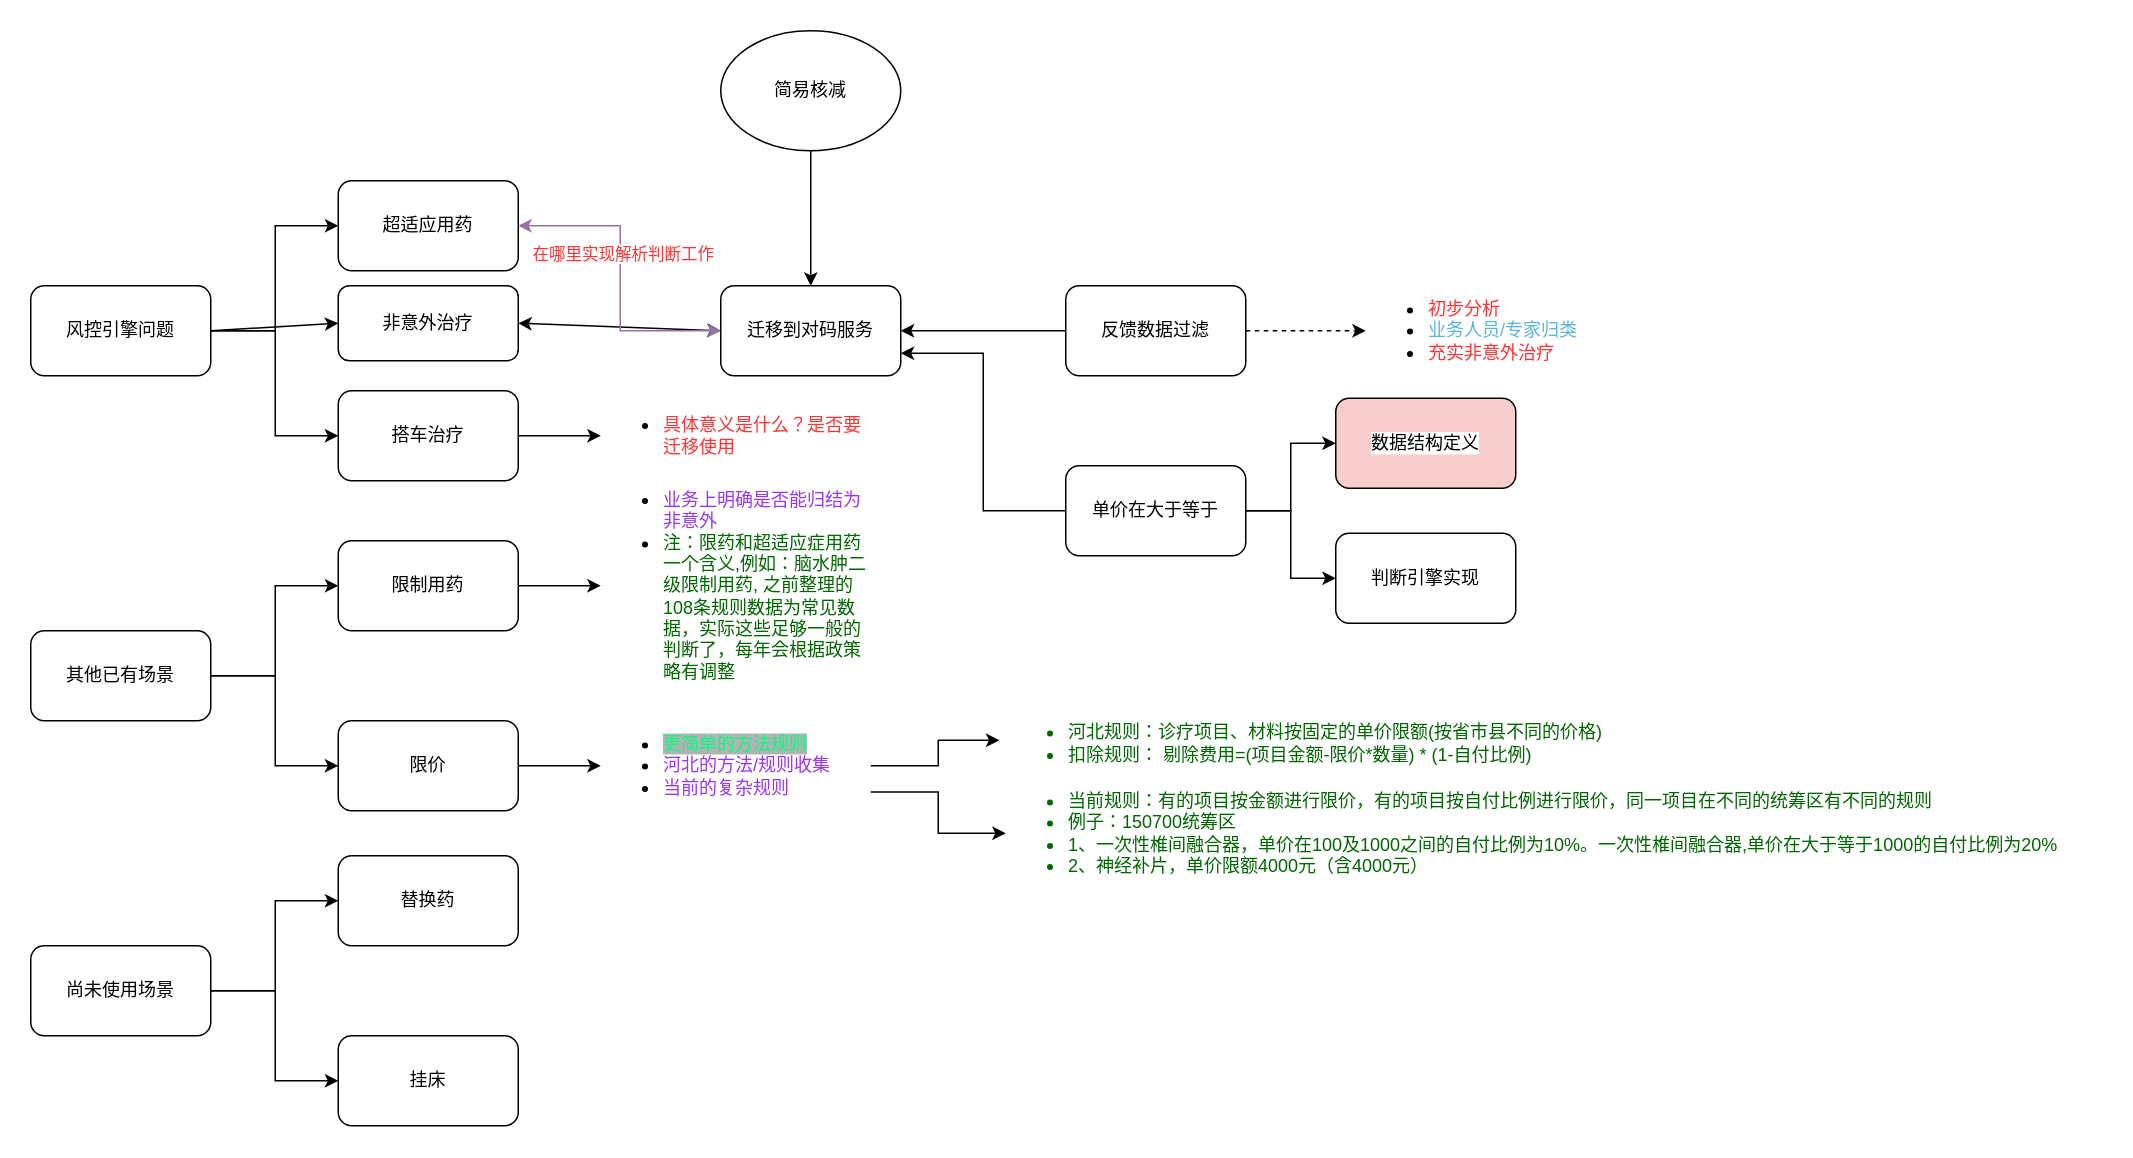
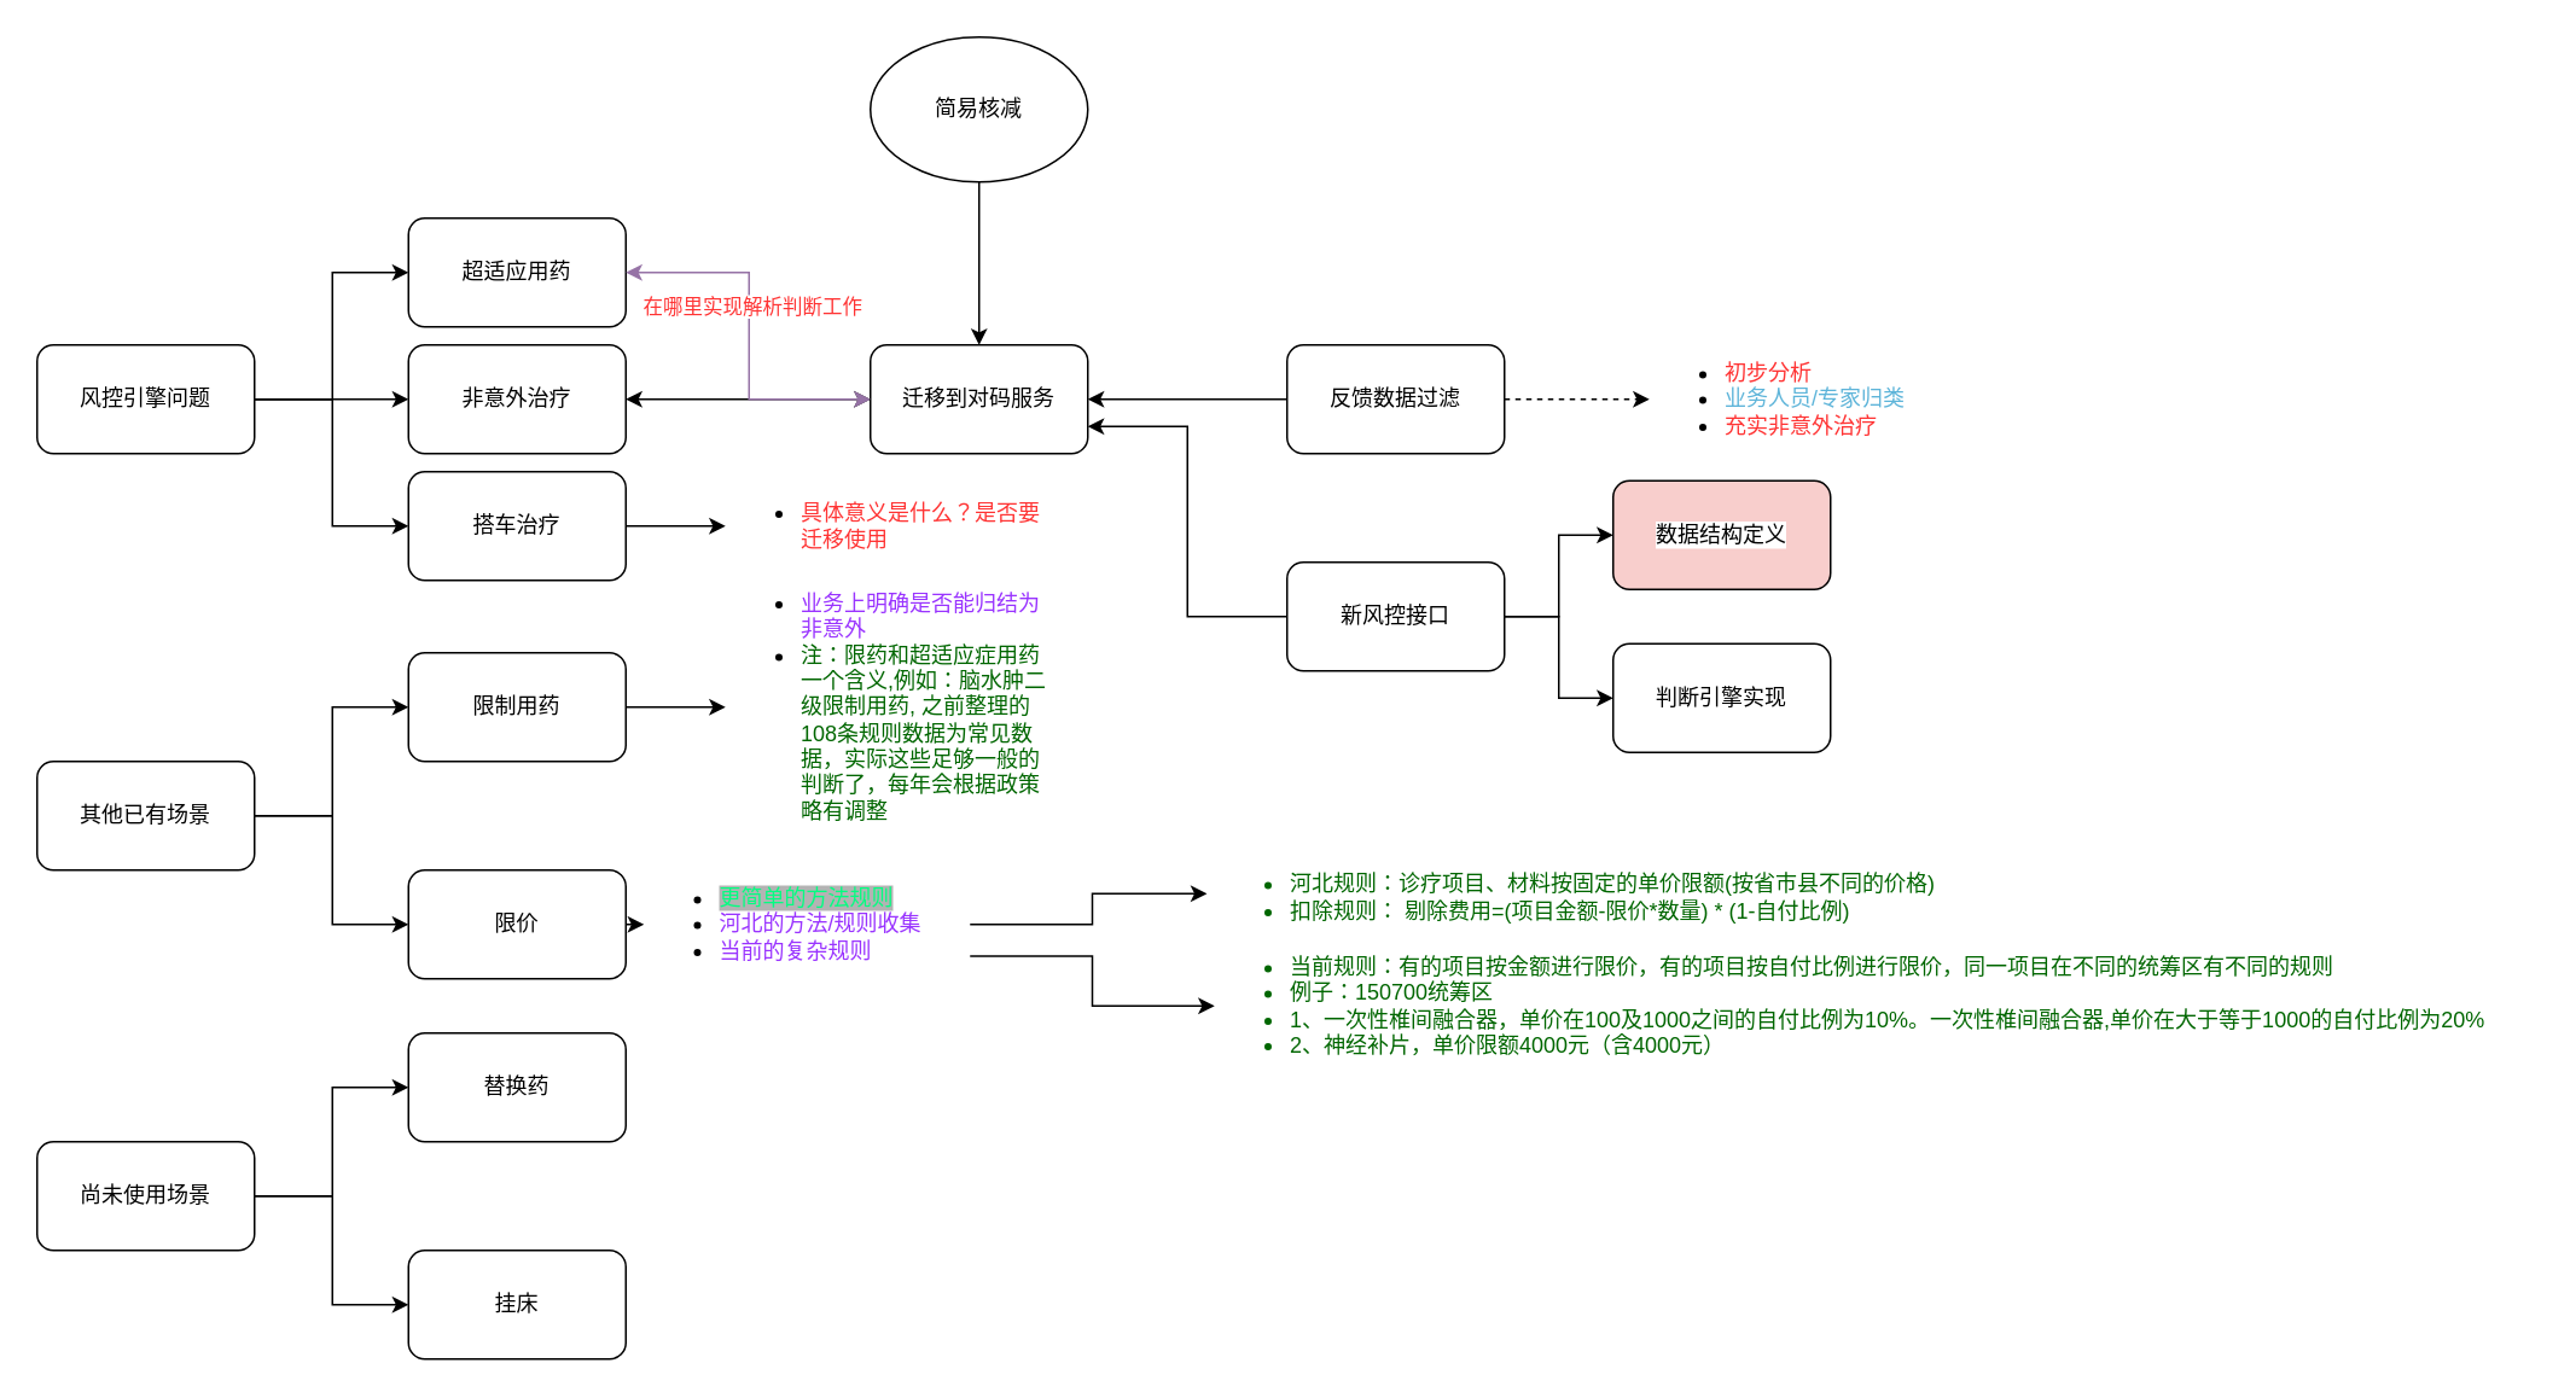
  <mxCell id="0" />
  <mxCell id="1" parent="0" />
  <mxCell id="2" value="风控引擎问题" style="rounded=1;whiteSpace=wrap;html=1;" parent="1" vertex="1"><mxGeometry x="20" y="190" width="120" height="60" as="geometry" /></mxCell>
  <mxCell id="3" value="超适应用药" style="rounded=1;whiteSpace=wrap;html=1;" parent="1" vertex="1"><mxGeometry x="225" y="120" width="120" height="60" as="geometry" /></mxCell>
- <mxCell id="4" value="非意外治疗" style="rounded=1;whiteSpace=wrap;html=1;" parent="1" vertex="1"><mxGeometry x="225" y="190" width="120" height="50" as="geometry" /></mxCell>
+ <mxCell id="4" value="非意外治疗" style="rounded=1;whiteSpace=wrap;html=1;" parent="1" vertex="1"><mxGeometry x="225" y="190" width="120" height="60" as="geometry" /></mxCell>
  <mxCell id="5" value="搭车治疗" style="rounded=1;whiteSpace=wrap;html=1;" parent="1" vertex="1"><mxGeometry x="225" y="260" width="120" height="60" as="geometry" /></mxCell>
  <mxCell id="6" value="" style="edgeStyle=elbowEdgeStyle;elbow=horizontal;endArrow=classic;html=1;rounded=0;entryX=0;entryY=0.5;entryDx=0;entryDy=0;exitX=1;exitY=0.5;exitDx=0;exitDy=0;" parent="1" source="2" target="3" edge="1"><mxGeometry width="50" height="50" relative="1" as="geometry"><mxPoint x="200" y="500" as="sourcePoint" /><mxPoint x="250" y="450" as="targetPoint" /></mxGeometry></mxCell>
  <mxCell id="7" value="" style="edgeStyle=elbowEdgeStyle;elbow=horizontal;endArrow=classic;html=1;rounded=0;entryX=0;entryY=0.5;entryDx=0;entryDy=0;exitX=1;exitY=0.5;exitDx=0;exitDy=0;" parent="1" source="2" target="5" edge="1"><mxGeometry width="50" height="50" relative="1" as="geometry"><mxPoint x="150" y="230" as="sourcePoint" /><mxPoint x="235" y="160" as="targetPoint" /></mxGeometry></mxCell>
  <mxCell id="8" value="" style="endArrow=classic;html=1;rounded=0;entryX=0;entryY=0.5;entryDx=0;entryDy=0;exitX=1;exitY=0.5;exitDx=0;exitDy=0;" parent="1" source="2" target="4" edge="1"><mxGeometry width="50" height="50" relative="1" as="geometry"><mxPoint x="200" y="500" as="sourcePoint" /><mxPoint x="250" y="450" as="targetPoint" /></mxGeometry></mxCell>
  <mxCell id="9" value="迁移到对码服务" style="rounded=1;whiteSpace=wrap;html=1;" parent="1" vertex="1"><mxGeometry x="480" y="190" width="120" height="60" as="geometry" /></mxCell>
  <mxCell id="10" value="" style="endArrow=classic;startArrow=classic;html=1;rounded=0;entryX=0;entryY=0.5;entryDx=0;entryDy=0;exitX=1;exitY=0.5;exitDx=0;exitDy=0;" parent="1" source="4" target="9" edge="1"><mxGeometry width="50" height="50" relative="1" as="geometry"><mxPoint x="200" y="500" as="sourcePoint" /><mxPoint x="250" y="450" as="targetPoint" /></mxGeometry></mxCell>
  <mxCell id="11" value="简易核减" style="ellipse;whiteSpace=wrap;html=1;" parent="1" vertex="1"><mxGeometry x="480" y="20" width="120" height="80" as="geometry" /></mxCell>
  <mxCell id="12" value="" style="endArrow=classic;html=1;rounded=0;exitX=0.5;exitY=1;exitDx=0;exitDy=0;entryX=0.5;entryY=0;entryDx=0;entryDy=0;" parent="1" source="11" target="9" edge="1"><mxGeometry width="50" height="50" relative="1" as="geometry"><mxPoint x="200" y="500" as="sourcePoint" /><mxPoint x="250" y="450" as="targetPoint" /></mxGeometry></mxCell>
  <mxCell id="13" value="其他已有场景" style="rounded=1;whiteSpace=wrap;html=1;" parent="1" vertex="1"><mxGeometry x="20" y="420" width="120" height="60" as="geometry" /></mxCell>
  <mxCell id="14" value="尚未使用场景" style="rounded=1;whiteSpace=wrap;html=1;" parent="1" vertex="1"><mxGeometry x="20" y="630" width="120" height="60" as="geometry" /></mxCell>
  <mxCell id="15" value="替换药" style="rounded=1;whiteSpace=wrap;html=1;" parent="1" vertex="1"><mxGeometry x="225" y="570" width="120" height="60" as="geometry" /></mxCell>
  <mxCell id="16" value="" style="edgeStyle=elbowEdgeStyle;elbow=horizontal;endArrow=classic;html=1;rounded=0;exitX=1;exitY=0.5;exitDx=0;exitDy=0;entryX=0;entryY=0.5;entryDx=0;entryDy=0;" parent="1" source="14" target="15" edge="1"><mxGeometry width="50" height="50" relative="1" as="geometry"><mxPoint x="200" y="500" as="sourcePoint" /><mxPoint x="250" y="450" as="targetPoint" /></mxGeometry></mxCell>
  <mxCell id="17" value="挂床" style="rounded=1;whiteSpace=wrap;html=1;" parent="1" vertex="1"><mxGeometry x="225" y="690" width="120" height="60" as="geometry" /></mxCell>
  <mxCell id="18" value="" style="edgeStyle=elbowEdgeStyle;elbow=horizontal;endArrow=classic;html=1;rounded=0;entryX=0;entryY=0.5;entryDx=0;entryDy=0;" parent="1" source="14" target="17" edge="1"><mxGeometry width="50" height="50" relative="1" as="geometry"><mxPoint x="150" y="670" as="sourcePoint" /><mxPoint x="235" y="610" as="targetPoint" /></mxGeometry></mxCell>
  <mxCell id="19" value="限制用药" style="rounded=1;whiteSpace=wrap;html=1;" parent="1" vertex="1"><mxGeometry x="225" y="360" width="120" height="60" as="geometry" /></mxCell>
  <mxCell id="20" value="限价" style="rounded=1;whiteSpace=wrap;html=1;" parent="1" vertex="1"><mxGeometry x="225" y="480" width="120" height="60" as="geometry" /></mxCell>
  <mxCell id="21" value="" style="edgeStyle=elbowEdgeStyle;elbow=horizontal;endArrow=classic;html=1;rounded=0;exitX=1;exitY=0.5;exitDx=0;exitDy=0;entryX=0;entryY=0.5;entryDx=0;entryDy=0;" parent="1" source="13" target="19" edge="1"><mxGeometry width="50" height="50" relative="1" as="geometry"><mxPoint x="200" y="500" as="sourcePoint" /><mxPoint x="250" y="450" as="targetPoint" /></mxGeometry></mxCell>
  <mxCell id="22" value="" style="edgeStyle=elbowEdgeStyle;elbow=horizontal;endArrow=classic;html=1;rounded=0;exitX=1;exitY=0.5;exitDx=0;exitDy=0;entryX=0;entryY=0.5;entryDx=0;entryDy=0;" parent="1" source="13" target="20" edge="1"><mxGeometry width="50" height="50" relative="1" as="geometry"><mxPoint x="150" y="460" as="sourcePoint" /><mxPoint x="235" y="400" as="targetPoint" /></mxGeometry></mxCell>
  <mxCell id="23" value="" style="edgeStyle=orthogonalEdgeStyle;rounded=0;orthogonalLoop=1;jettySize=auto;html=1;fontColor=#006600;entryX=-0.01;entryY=0.471;entryDx=0;entryDy=0;entryPerimeter=0;" edge="1" parent="1" source="24" target="42"><mxGeometry relative="1" as="geometry"><mxPoint x="680" y="510" as="targetPoint" /></mxGeometry></mxCell>
- <mxCell id="24" value="&lt;ul&gt;&lt;li&gt;&lt;font style=&quot;background-color: rgb(179, 179, 179);&quot; color=&quot;#00ff80&quot;&gt;更简单的方法规则&lt;/font&gt;&lt;/li&gt;&lt;li&gt;&lt;font color=&quot;#9933ff&quot;&gt;河北的方法/规则收集&lt;/font&gt;&lt;/li&gt;&lt;li&gt;&lt;font color=&quot;#9933ff&quot;&gt;当前的复杂规则&lt;/font&gt;&lt;/li&gt;&lt;/ul&gt;" style="text;html=1;strokeColor=none;fillColor=none;align=left;verticalAlign=middle;whiteSpace=wrap;rounded=0;" parent="1" vertex="1"><mxGeometry x="400" y="475" width="180" height="70" as="geometry" /></mxCell>
+ <mxCell id="24" value="&lt;ul&gt;&lt;li&gt;&lt;font style=&quot;background-color: rgb(179, 179, 179);&quot; color=&quot;#00ff80&quot;&gt;更简单的方法规则&lt;/font&gt;&lt;/li&gt;&lt;li&gt;&lt;font color=&quot;#9933ff&quot;&gt;河北的方法/规则收集&lt;/font&gt;&lt;/li&gt;&lt;li&gt;&lt;font color=&quot;#9933ff&quot;&gt;当前的复杂规则&lt;/font&gt;&lt;/li&gt;&lt;/ul&gt;" style="text;html=1;strokeColor=none;fillColor=none;align=left;verticalAlign=middle;whiteSpace=wrap;rounded=0;" parent="1" vertex="1"><mxGeometry x="355" y="475" width="180" height="70" as="geometry" /></mxCell>
  <mxCell id="25" value="" style="endArrow=classic;html=1;rounded=0;exitX=1;exitY=0.5;exitDx=0;exitDy=0;entryX=0;entryY=0.5;entryDx=0;entryDy=0;" parent="1" source="20" target="24" edge="1"><mxGeometry width="50" height="50" relative="1" as="geometry"><mxPoint x="200" y="430" as="sourcePoint" /><mxPoint x="250" y="380" as="targetPoint" /></mxGeometry></mxCell>
  <mxCell id="26" value="&lt;ul&gt;&lt;li&gt;&lt;font color=&quot;#9933ff&quot;&gt;业务上明确是否能归结为非意外&lt;/font&gt;&lt;/li&gt;&lt;li&gt;&lt;font color=&quot;#006600&quot;&gt;注：限药和超适应症用药一个含义,例如：脑水肿二级限制用药, 之前整理的108条规则数据为常见数据，实际这些足够一般的判断了，每年会根据政策略有调整&lt;/font&gt;&lt;/li&gt;&lt;/ul&gt;" style="text;html=1;strokeColor=none;fillColor=none;align=left;verticalAlign=middle;whiteSpace=wrap;rounded=0;" parent="1" vertex="1"><mxGeometry x="400" y="355" width="180" height="70" as="geometry" /></mxCell>
  <mxCell id="27" value="" style="endArrow=classic;html=1;rounded=0;exitX=1;exitY=0.5;exitDx=0;exitDy=0;entryX=0;entryY=0.5;entryDx=0;entryDy=0;" parent="1" target="26" edge="1"><mxGeometry width="50" height="50" relative="1" as="geometry"><mxPoint x="345" y="390" as="sourcePoint" /><mxPoint x="250" y="260" as="targetPoint" /></mxGeometry></mxCell>
  <mxCell id="28" value="" style="edgeStyle=elbowEdgeStyle;elbow=horizontal;endArrow=classic;html=1;rounded=0;fontColor=#9933FF;exitX=1;exitY=0.5;exitDx=0;exitDy=0;entryX=0;entryY=0.5;entryDx=0;entryDy=0;fillColor=#e1d5e7;strokeColor=#9673a6;startArrow=classic;startFill=1;" parent="1" source="3" target="9" edge="1"><mxGeometry width="50" height="50" relative="1" as="geometry"><mxPoint x="200" y="370" as="sourcePoint" /><mxPoint x="250" y="320" as="targetPoint" /></mxGeometry></mxCell>
  <mxCell id="29" value="&lt;font color=&quot;#ff3333&quot;&gt;在哪里实现解析判断工作&lt;/font&gt;" style="edgeLabel;html=1;align=center;verticalAlign=middle;resizable=0;points=[];fontColor=#9933FF;" parent="28" vertex="1" connectable="0"><mxGeometry x="-0.161" y="1" relative="1" as="geometry"><mxPoint as="offset" /></mxGeometry></mxCell>
  <mxCell id="30" value="&lt;ul&gt;&lt;li&gt;&lt;font color=&quot;#ff3333&quot;&gt;具体意义是什么？是否要迁移使用&lt;/font&gt;&lt;/li&gt;&lt;/ul&gt;" style="text;html=1;strokeColor=none;fillColor=none;align=left;verticalAlign=middle;whiteSpace=wrap;rounded=0;" parent="1" vertex="1"><mxGeometry x="400" y="255" width="180" height="70" as="geometry" /></mxCell>
  <mxCell id="31" value="" style="endArrow=classic;html=1;rounded=0;exitX=1;exitY=0.5;exitDx=0;exitDy=0;entryX=0;entryY=0.5;entryDx=0;entryDy=0;" parent="1" target="30" edge="1"><mxGeometry width="50" height="50" relative="1" as="geometry"><mxPoint x="345" y="290" as="sourcePoint" /><mxPoint x="250" y="160" as="targetPoint" /></mxGeometry></mxCell>
  <mxCell id="32" value="" style="endArrow=classic;html=1;rounded=0;fontColor=#FF3333;entryX=1;entryY=0.5;entryDx=0;entryDy=0;" parent="1" target="9" edge="1"><mxGeometry width="50" height="50" relative="1" as="geometry"><mxPoint x="710" y="220" as="sourcePoint" /><mxPoint x="250" y="310" as="targetPoint" /></mxGeometry></mxCell>
  <mxCell id="33" value="反馈数据过滤" style="rounded=1;whiteSpace=wrap;html=1;" parent="1" vertex="1"><mxGeometry x="710" y="190" width="120" height="60" as="geometry" /></mxCell>
  <mxCell id="34" value="&lt;ul&gt;&lt;li&gt;&lt;font color=&quot;#ff3333&quot;&gt;初步分析&lt;/font&gt;&lt;/li&gt;&lt;li&gt;&lt;font style=&quot;background-color: rgb(255, 255, 255);&quot; color=&quot;#5db4d9&quot;&gt;业务人员/专家归类&lt;/font&gt;&lt;/li&gt;&lt;li&gt;&lt;font color=&quot;#ff3333&quot;&gt;充实非意外治疗&lt;/font&gt;&lt;/li&gt;&lt;/ul&gt;" style="text;html=1;strokeColor=none;fillColor=none;align=left;verticalAlign=middle;whiteSpace=wrap;rounded=0;" parent="1" vertex="1"><mxGeometry x="910" y="185" width="180" height="70" as="geometry" /></mxCell>
  <mxCell id="35" value="" style="endArrow=classic;html=1;rounded=0;fontColor=#FF3333;entryX=0;entryY=0.5;entryDx=0;entryDy=0;exitX=1;exitY=0.5;exitDx=0;exitDy=0;dashed=1;" parent="1" source="33" target="34" edge="1"><mxGeometry width="50" height="50" relative="1" as="geometry"><mxPoint x="720" y="230" as="sourcePoint" /><mxPoint x="610" y="230" as="targetPoint" /></mxGeometry></mxCell>
- <mxCell id="36" value="单价在大于等于" style="rounded=1;whiteSpace=wrap;html=1;" parent="1" vertex="1"><mxGeometry x="710" y="310" width="120" height="60" as="geometry" /></mxCell>
+ <mxCell id="36" value="新风控接口" style="rounded=1;whiteSpace=wrap;html=1;" parent="1" vertex="1"><mxGeometry x="710" y="310" width="120" height="60" as="geometry" /></mxCell>
  <mxCell id="37" value="" style="edgeStyle=elbowEdgeStyle;elbow=horizontal;endArrow=classic;html=1;rounded=0;fontColor=#5DB4D9;entryX=1;entryY=0.75;entryDx=0;entryDy=0;exitX=0;exitY=0.5;exitDx=0;exitDy=0;" parent="1" source="36" target="9" edge="1"><mxGeometry width="50" height="50" relative="1" as="geometry"><mxPoint x="200" y="460" as="sourcePoint" /><mxPoint x="250" y="410" as="targetPoint" /></mxGeometry></mxCell>
  <mxCell id="38" value="&lt;font color=&quot;#000000&quot;&gt;数据结构定义&lt;/font&gt;" style="rounded=1;whiteSpace=wrap;html=1;labelBackgroundColor=#FFFFFF;fontColor=#5DB4D9;fillColor=#f8cecc;" parent="1" vertex="1"><mxGeometry x="890" y="265" width="120" height="60" as="geometry" /></mxCell>
  <mxCell id="39" value="&lt;font color=&quot;#000000&quot;&gt;判断引擎实现&lt;/font&gt;" style="rounded=1;whiteSpace=wrap;html=1;labelBackgroundColor=#FFFFFF;fontColor=#5DB4D9;" parent="1" vertex="1"><mxGeometry x="890" y="355" width="120" height="60" as="geometry" /></mxCell>
  <mxCell id="40" value="" style="edgeStyle=elbowEdgeStyle;elbow=horizontal;endArrow=classic;html=1;rounded=0;fontColor=#000000;exitX=1;exitY=0.5;exitDx=0;exitDy=0;" parent="1" source="36" target="38" edge="1"><mxGeometry width="50" height="50" relative="1" as="geometry"><mxPoint x="200" y="460" as="sourcePoint" /><mxPoint x="250" y="410" as="targetPoint" /></mxGeometry></mxCell>
  <mxCell id="41" value="" style="edgeStyle=elbowEdgeStyle;elbow=horizontal;endArrow=classic;html=1;rounded=0;fontColor=#000000;entryX=0;entryY=0.5;entryDx=0;entryDy=0;" parent="1" target="39" edge="1"><mxGeometry width="50" height="50" relative="1" as="geometry"><mxPoint x="830" y="340" as="sourcePoint" /><mxPoint x="900" y="305" as="targetPoint" /></mxGeometry></mxCell>
  <mxCell id="42" value="&lt;ul&gt;&lt;li&gt;河北规则：诊疗项目、材料按固定的单价限额(按省市县不同的价格)&lt;/li&gt;&lt;li&gt;扣除规则： 剔除费用=(项目金额-限价*数量) * (1-自付比例)&lt;/li&gt;&lt;/ul&gt;" style="text;html=1;align=left;verticalAlign=middle;resizable=0;points=[];autosize=1;strokeColor=none;fillColor=none;fontColor=#006600;" vertex="1" parent="1"><mxGeometry x="670" y="460" width="420" height="70" as="geometry" /></mxCell>
  <mxCell id="43" value="" style="edgeStyle=orthogonalEdgeStyle;rounded=0;orthogonalLoop=1;jettySize=auto;html=1;fontColor=#006600;exitX=1;exitY=0.75;exitDx=0;exitDy=0;" edge="1" parent="1" source="24" target="44"><mxGeometry relative="1" as="geometry"><mxPoint x="580" y="540" as="sourcePoint" /><mxPoint x="660" y="550" as="targetPoint" /></mxGeometry></mxCell>
  <mxCell id="44" value="&lt;ul&gt;&lt;li&gt;当前规则：有的项目按金额进行限价，有的项目按自付比例进行限价，同一项目在不同的统筹区有不同的规则&lt;/li&gt;&lt;li&gt;例子：150700统筹区&lt;/li&gt;&lt;li&gt;1、一次性椎间融合器，单价在100及1000之间的自付比例为10%。一次性椎间融合器,单价在大于等于1000的自付比例为20%&amp;nbsp; &amp;nbsp;&lt;/li&gt;&lt;li&gt;2、神经补片，单价限额4000元（含4000元）&lt;/li&gt;&lt;/ul&gt;" style="text;html=1;align=left;verticalAlign=middle;resizable=0;points=[];autosize=1;strokeColor=none;fillColor=none;fontColor=#006600;" vertex="1" parent="1"><mxGeometry x="670" y="505" width="730" height="100" as="geometry" /></mxCell>
